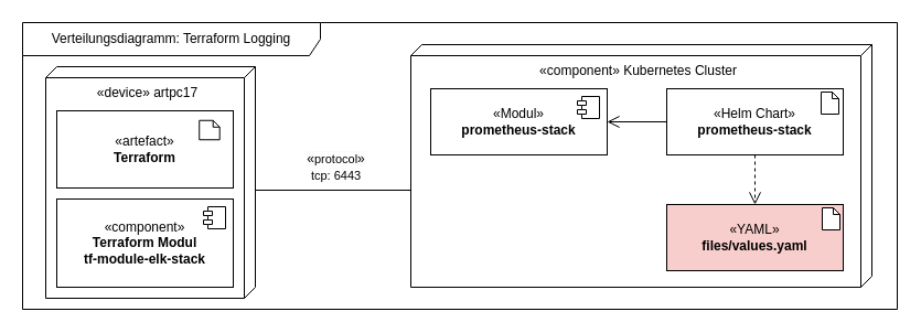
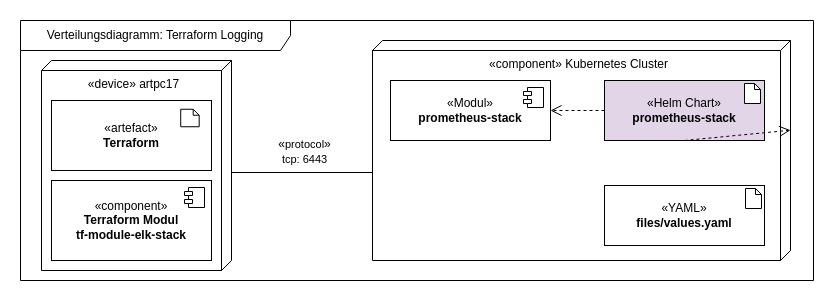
  <mxCell id="0" />
  <mxCell id="1" parent="0" />
  <mxCell id="2" value="«device» artpc17" style="verticalAlign=top;align=center;shape=cube;size=10;direction=south;html=1;boundedLbl=1;spacingLeft=5;whiteSpace=wrap;" vertex="1" parent="1"><mxGeometry x="41" y="60" width="190" height="210" as="geometry" /></mxCell>
  <mxCell id="3" value="«component»&lt;br&gt;&lt;b&gt;Terraform Modul&lt;br&gt;tf-module-elk-stack&lt;/b&gt;" style="html=1;dropTarget=0;whiteSpace=wrap;" vertex="1" parent="1"><mxGeometry x="51" y="180" width="160" height="80" as="geometry" /></mxCell>
  <mxCell id="4" value="" style="shape=module;jettyWidth=8;jettyHeight=4;" vertex="1" parent="3"><mxGeometry x="1" width="20" height="20" relative="1" as="geometry"><mxPoint x="-27" y="7" as="offset" /></mxGeometry></mxCell>
  <mxCell id="5" value="" style="group" vertex="1" connectable="0" parent="1"><mxGeometry x="51" y="100" width="160" height="70" as="geometry" /></mxCell>
  <mxCell id="6" value="«artefact»&lt;br&gt;&lt;b&gt;Terraform&lt;/b&gt;" style="html=1;dropTarget=0;whiteSpace=wrap;" vertex="1" parent="5"><mxGeometry width="160" height="70" as="geometry" /></mxCell>
  <mxCell id="7" value="" style="shape=note2;boundedLbl=1;whiteSpace=wrap;html=1;size=6;verticalAlign=top;align=left;spacingLeft=5;" vertex="1" parent="5"><mxGeometry x="129.231" y="8.75" width="18.462" height="17.5" as="geometry" /></mxCell>
  <mxCell id="8" style="edgeStyle=orthogonalEdgeStyle;rounded=0;orthogonalLoop=1;jettySize=auto;html=1;endArrow=none;endFill=0;entryX=0.591;entryY=0.998;entryDx=0;entryDy=0;entryPerimeter=0;" edge="1" parent="1" target="11"><mxGeometry relative="1" as="geometry"><mxPoint x="545" y="205" as="targetPoint" /><Array as="points"><mxPoint x="373" y="172" /></Array><mxPoint x="231" y="172" as="sourcePoint" /></mxGeometry></mxCell>
  <mxCell id="9" value="&lt;span style=&quot;font-size: 12px; text-wrap: wrap; background-color: rgb(251, 251, 251);&quot;&gt;&lt;span style=&quot;text-wrap-style: initial; background-color: rgb(251, 251, 251);&quot;&gt;«&lt;/span&gt;&lt;span style=&quot;font-size: 11px; text-wrap-mode: nowrap; background-color: rgb(255, 255, 255);&quot;&gt;protocol&lt;/span&gt;&lt;span style=&quot;text-wrap-style: initial; background-color: rgb(251, 251, 251);&quot;&gt;»&lt;/span&gt;&lt;br style=&quot;font-size: 11px; text-wrap-mode: nowrap;&quot;&gt;&lt;span style=&quot;font-size: 11px; text-wrap-mode: nowrap; background-color: rgb(255, 255, 255);&quot;&gt;tcp: 6443&lt;/span&gt;&lt;/span&gt;" style="edgeLabel;html=1;align=center;verticalAlign=middle;resizable=0;points=[];" vertex="1" connectable="0" parent="8"><mxGeometry x="-0.261" y="2" relative="1" as="geometry"><mxPoint x="19" y="-20" as="offset" /></mxGeometry></mxCell>
  <mxCell id="10" value="Verteilungsdiagramm: Terraform Logging" style="shape=umlFrame;whiteSpace=wrap;html=1;pointerEvents=0;recursiveResize=0;container=0;collapsible=0;width=270;height=30;" vertex="1" parent="1"><mxGeometry x="20" y="20" width="793" height="260" as="geometry" /></mxCell>
  <mxCell id="11" value="«component» Kubernetes Cluster" style="verticalAlign=top;align=center;shape=cube;size=10;direction=south;html=1;boundedLbl=1;spacingLeft=5;whiteSpace=wrap;" vertex="1" parent="1"><mxGeometry x="372" y="40" width="418" height="220" as="geometry" /></mxCell>
  <mxCell id="12" value="«Modul»&lt;b&gt;&lt;br&gt;prometheus-stack&lt;/b&gt;" style="html=1;dropTarget=0;whiteSpace=wrap;" vertex="1" parent="1"><mxGeometry x="390" y="80" width="160" height="60" as="geometry" /></mxCell>
  <mxCell id="13" value="" style="shape=module;jettyWidth=8;jettyHeight=4;" vertex="1" parent="12"><mxGeometry x="1" width="20" height="20" relative="1" as="geometry"><mxPoint x="-27" y="7" as="offset" /></mxGeometry></mxCell>
- <mxCell id="14" value="«Helm Chart»&lt;div&gt;&lt;b&gt;prometheus-stack&lt;/b&gt;&lt;/div&gt;" style="html=1;dropTarget=0;whiteSpace=wrap;" vertex="1" parent="1"><mxGeometry x="604" y="80" width="160" height="60" as="geometry" /></mxCell>
- <mxCell id="15" style="rounded=0;orthogonalLoop=1;jettySize=auto;html=1;dashed=0;endArrow=open;endFill=0;strokeWidth=1;endSize=9;startSize=6;entryX=1;entryY=0.5;entryDx=0;entryDy=0;exitX=0;exitY=0.5;exitDx=0;exitDy=0;" edge="1" parent="1" source="14" target="12"><mxGeometry relative="1" as="geometry"><mxPoint x="550" y="182" as="sourcePoint" /><mxPoint x="560" y="220" as="targetPoint" /></mxGeometry></mxCell>
+ <mxCell id="14" value="«Helm Chart»&lt;div&gt;&lt;b&gt;prometheus-stack&lt;/b&gt;&lt;/div&gt;" style="html=1;dropTarget=0;whiteSpace=wrap;fillColor=#e1d5e7;" vertex="1" parent="1"><mxGeometry x="604" y="80" width="160" height="60" as="geometry" /></mxCell>
+ <mxCell id="15" style="rounded=0;orthogonalLoop=1;jettySize=auto;html=1;dashed=1;endArrow=open;endFill=0;strokeWidth=1;endSize=9;startSize=6;entryX=1;entryY=0.5;entryDx=0;entryDy=0;exitX=0;exitY=0.5;exitDx=0;exitDy=0;" edge="1" parent="1" source="14" target="12"><mxGeometry relative="1" as="geometry"><mxPoint x="550" y="182" as="sourcePoint" /><mxPoint x="560" y="220" as="targetPoint" /></mxGeometry></mxCell>
  <mxCell id="16" value="" style="shape=note2;boundedLbl=1;whiteSpace=wrap;html=1;size=6;verticalAlign=top;align=left;spacingLeft=5;" vertex="1" parent="1"><mxGeometry x="744" y="83" width="16" height="20" as="geometry" /></mxCell>
  <mxCell id="17" value="" style="group" vertex="1" connectable="0" parent="1"><mxGeometry x="604" y="185" width="160" height="60" as="geometry" /></mxCell>
- <mxCell id="18" value="«YAML»&lt;div&gt;&lt;b&gt;files/values.yaml&lt;/b&gt;&lt;/div&gt;" style="html=1;dropTarget=0;whiteSpace=wrap;fillColor=#f8cecc;" vertex="1" parent="17"><mxGeometry width="160" height="60" as="geometry" /></mxCell>
+ <mxCell id="18" value="«YAML»&lt;div&gt;&lt;b&gt;files/values.yaml&lt;/b&gt;&lt;/div&gt;" style="html=1;dropTarget=0;whiteSpace=wrap;" vertex="1" parent="17"><mxGeometry width="160" height="60" as="geometry" /></mxCell>
  <mxCell id="19" value="" style="shape=note2;boundedLbl=1;whiteSpace=wrap;html=1;size=6;verticalAlign=top;align=left;spacingLeft=5;" vertex="1" parent="17"><mxGeometry x="141" y="3" width="16" height="20" as="geometry" /></mxCell>
- <mxCell id="20" style="rounded=0;orthogonalLoop=1;jettySize=auto;html=1;exitX=0.5;exitY=1;exitDx=0;exitDy=0;dashed=1;endArrow=open;endFill=0;strokeWidth=1;endSize=9;startSize=6;entryX=0.5;entryY=0;entryDx=0;entryDy=0;" edge="1" parent="1" source="14" target="18"><mxGeometry relative="1" as="geometry"><mxPoint x="444.76" y="250.12" as="sourcePoint" /><mxPoint x="444" y="140" as="targetPoint" /></mxGeometry></mxCell>
+ <mxCell id="20" style="rounded=0;orthogonalLoop=1;jettySize=auto;html=1;exitX=0.5;exitY=1;exitDx=0;exitDy=0;dashed=1;endArrow=open;endFill=0;strokeWidth=1;endSize=9;startSize=6;" edge="1" parent="1" source="14" target="11"><mxGeometry relative="1" as="geometry"><mxPoint x="444.76" y="250.12" as="sourcePoint" /><mxPoint x="444" y="140" as="targetPoint" /></mxGeometry></mxCell>
